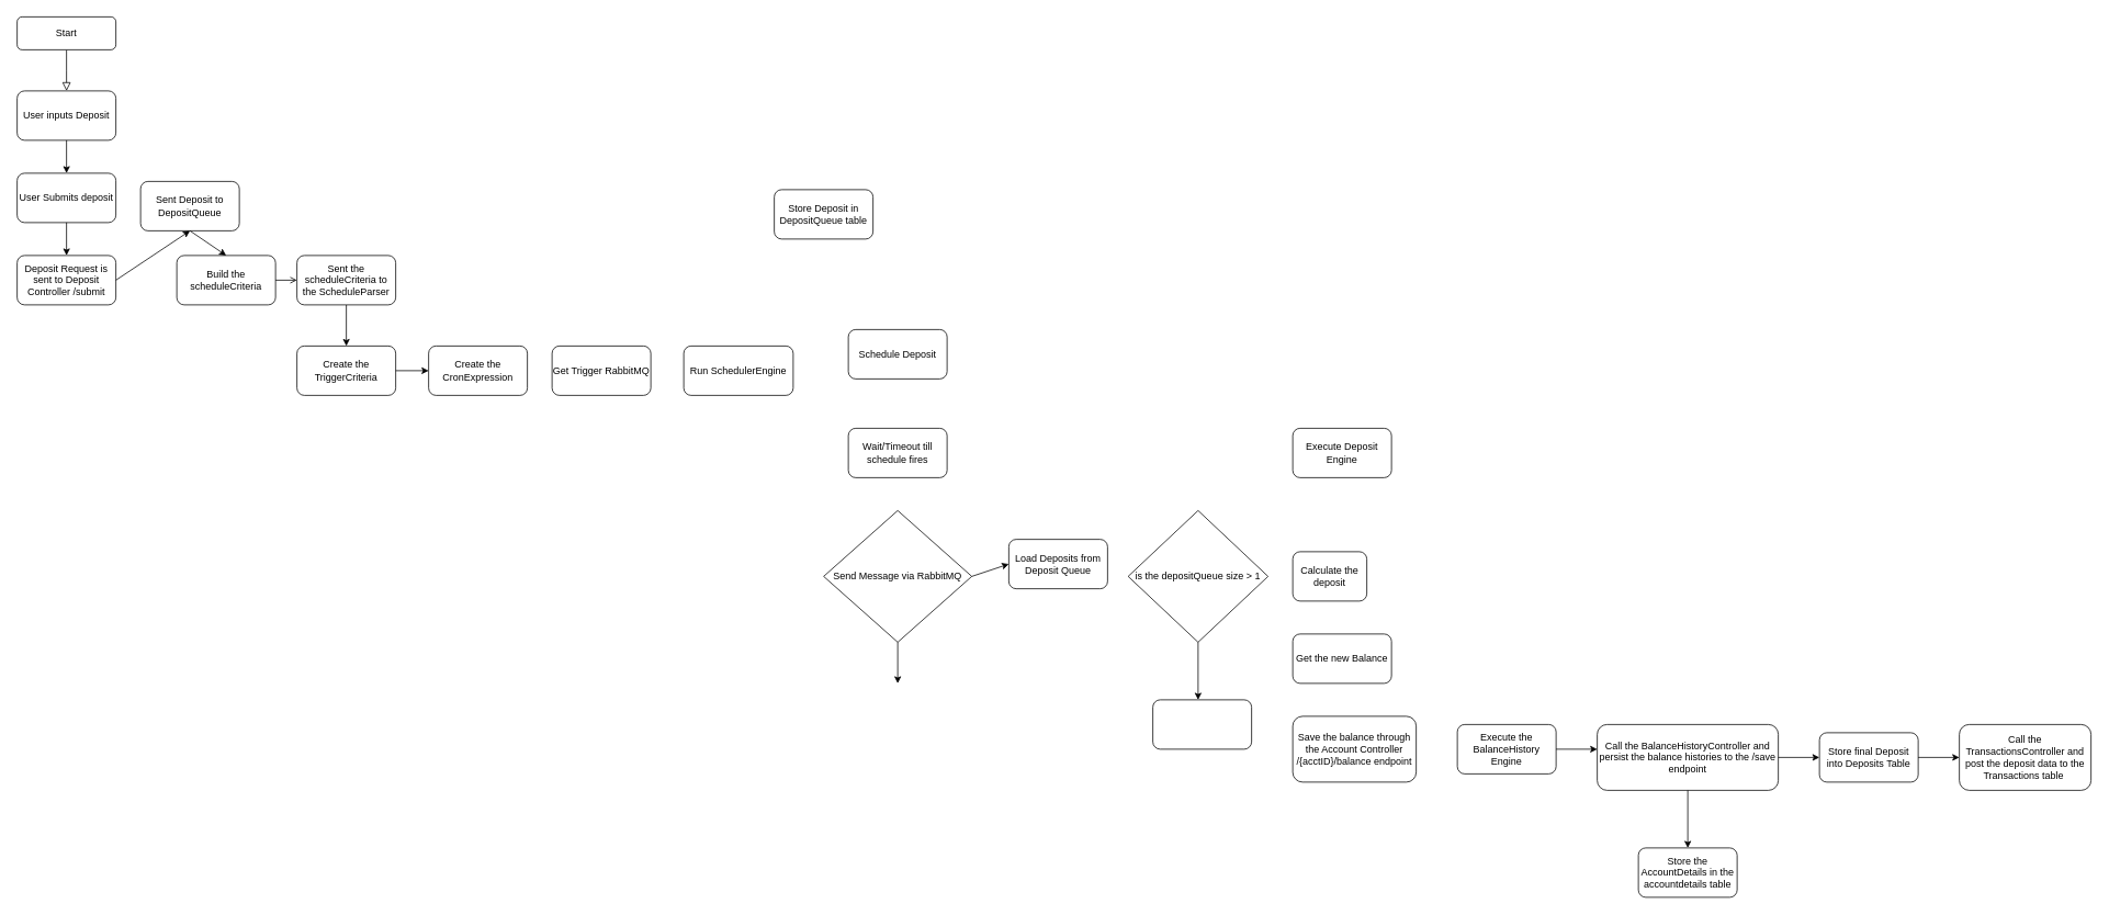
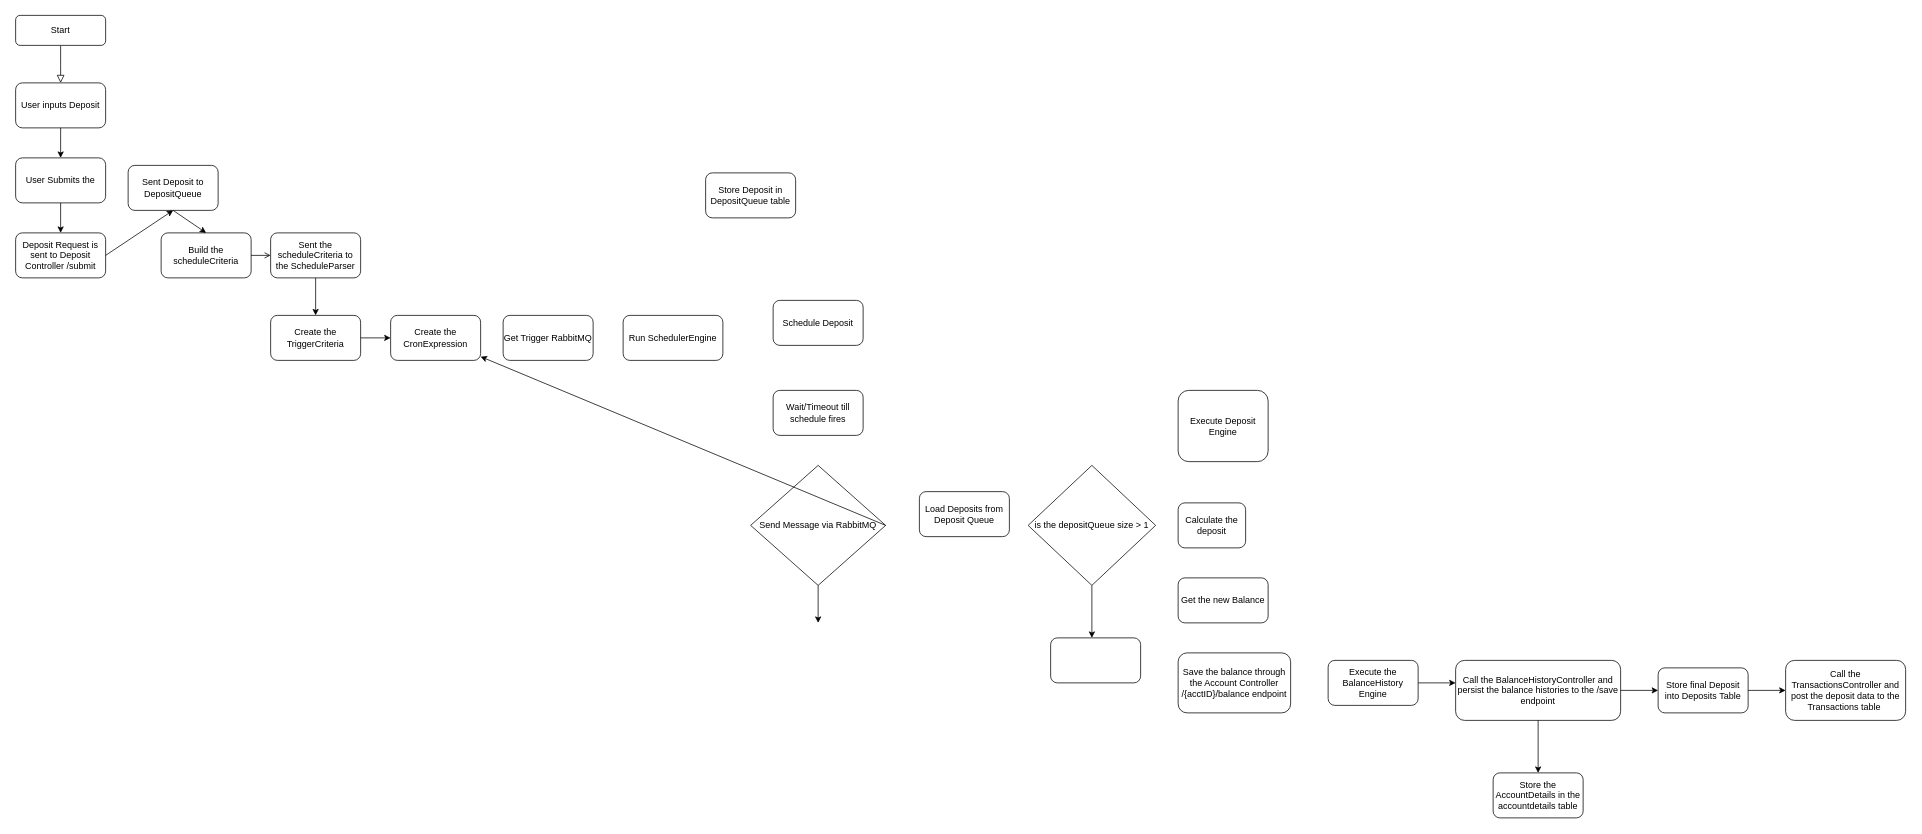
  <mxCell id="0" />
  <mxCell id="1" parent="0" />
  <mxCell id="2" value="" style="rounded=0;html=1;jettySize=auto;orthogonalLoop=1;fontSize=11;endArrow=block;endFill=0;endSize=8;strokeWidth=1;shadow=0;labelBackgroundColor=none;edgeStyle=orthogonalEdgeStyle;" parent="1" source="3" edge="1"><mxGeometry relative="1" as="geometry"><mxPoint x="80" y="110" as="targetPoint" /></mxGeometry></mxCell>
  <mxCell id="3" value="Start" style="rounded=1;whiteSpace=wrap;html=1;fontSize=12;glass=0;strokeWidth=1;shadow=0;" parent="1" vertex="1"><mxGeometry x="20" y="20" width="120" height="40" as="geometry" /></mxCell>
  <mxCell id="4" value="User inputs Deposit" style="rounded=1;whiteSpace=wrap;html=1;" parent="1" vertex="1"><mxGeometry x="20" y="110" width="120" height="60" as="geometry" /></mxCell>
  <mxCell id="5" value="" style="endArrow=classic;html=1;rounded=0;exitX=0.5;exitY=1;exitDx=0;exitDy=0;" parent="1" source="4" edge="1"><mxGeometry width="50" height="50" relative="1" as="geometry"><mxPoint x="140" y="260" as="sourcePoint" /><mxPoint x="80" y="210" as="targetPoint" /></mxGeometry></mxCell>
- <mxCell id="6" value="User Submits deposit" style="rounded=1;whiteSpace=wrap;html=1;" parent="1" vertex="1"><mxGeometry x="20" y="210" width="120" height="60" as="geometry" /></mxCell>
+ <mxCell id="6" value="User Submits the" style="rounded=1;whiteSpace=wrap;html=1;" parent="1" vertex="1"><mxGeometry x="20" y="210" width="120" height="60" as="geometry" /></mxCell>
  <mxCell id="7" value="" style="endArrow=classic;html=1;rounded=0;exitX=0.5;exitY=1;exitDx=0;exitDy=0;" parent="1" source="6" edge="1"><mxGeometry width="50" height="50" relative="1" as="geometry"><mxPoint x="140" y="260" as="sourcePoint" /><mxPoint x="80" y="310" as="targetPoint" /></mxGeometry></mxCell>
  <mxCell id="8" value="Deposit Request is sent to Deposit Controller /submit" style="rounded=1;whiteSpace=wrap;html=1;" parent="1" vertex="1"><mxGeometry x="20" y="310" width="120" height="60" as="geometry" /></mxCell>
  <mxCell id="9" value="Build the scheduleCriteria" style="rounded=1;whiteSpace=wrap;html=1;" parent="1" vertex="1"><mxGeometry x="214" y="310" width="120" height="60" as="geometry" /></mxCell>
  <mxCell id="10" value="" style="edgeStyle=orthogonalEdgeStyle;rounded=0;orthogonalLoop=1;jettySize=auto;html=1;" parent="1" source="11" target="12" edge="1"><mxGeometry relative="1" as="geometry" /></mxCell>
  <mxCell id="11" value="Sent the scheduleCriteria to the ScheduleParser" style="rounded=1;whiteSpace=wrap;html=1;" parent="1" vertex="1"><mxGeometry x="360" y="310" width="120" height="60" as="geometry" /></mxCell>
  <mxCell id="12" value="Create the TriggerCriteria" style="rounded=1;whiteSpace=wrap;html=1;" parent="1" vertex="1"><mxGeometry x="360" y="420" width="120" height="60" as="geometry" /></mxCell>
  <mxCell id="13" value="" style="endArrow=classic;html=1;rounded=0;exitX=1;exitY=0.5;exitDx=0;exitDy=0;" parent="1" source="12" edge="1"><mxGeometry width="50" height="50" relative="1" as="geometry"><mxPoint x="270" y="370" as="sourcePoint" /><mxPoint x="520" y="450" as="targetPoint" /></mxGeometry></mxCell>
  <mxCell id="14" value="Create the CronExpression" style="rounded=1;whiteSpace=wrap;html=1;" parent="1" vertex="1"><mxGeometry x="520" y="420" width="120" height="60" as="geometry" /></mxCell>
  <mxCell id="15" value="Run SchedulerEngine" style="rounded=1;whiteSpace=wrap;html=1;" parent="1" vertex="1"><mxGeometry x="830" y="420" width="133" height="60" as="geometry" /></mxCell>
  <mxCell id="16" value="Get Trigger RabbitMQ" style="rounded=1;whiteSpace=wrap;html=1;" parent="1" vertex="1"><mxGeometry x="670" y="420" width="120" height="60" as="geometry" /></mxCell>
  <mxCell id="17" value="Sent Deposit to DepositQueue" style="rounded=1;whiteSpace=wrap;html=1;" parent="1" vertex="1"><mxGeometry x="170" y="220" width="120" height="60" as="geometry" /></mxCell>
  <mxCell id="18" value="Call the TransactionsController and post the deposit data to the Transactions table&amp;nbsp;" style="rounded=1;whiteSpace=wrap;html=1;" parent="1" vertex="1"><mxGeometry x="2380" y="880" width="160" height="80" as="geometry" /></mxCell>
  <mxCell id="19" value="" style="endArrow=classic;html=1;rounded=0;exitX=1;exitY=0.5;exitDx=0;exitDy=0;entryX=0.5;entryY=1;entryDx=0;entryDy=0;" parent="1" source="8" target="17" edge="1"><mxGeometry width="50" height="50" relative="1" as="geometry"><mxPoint x="460" y="430" as="sourcePoint" /><mxPoint x="510" y="380" as="targetPoint" /></mxGeometry></mxCell>
  <mxCell id="20" value="" style="endArrow=classic;html=1;rounded=0;exitX=0.5;exitY=1;exitDx=0;exitDy=0;entryX=0.5;entryY=0;entryDx=0;entryDy=0;" parent="1" source="17" target="9" edge="1"><mxGeometry width="50" height="50" relative="1" as="geometry"><mxPoint x="460" y="430" as="sourcePoint" /><mxPoint x="510" y="380" as="targetPoint" /></mxGeometry></mxCell>
  <mxCell id="21" value="" style="endArrow=open;html=1;rounded=0;entryX=0;entryY=0.5;entryDx=0;entryDy=0;exitX=1;exitY=0.5;exitDx=0;exitDy=0;" parent="1" source="9" target="11" edge="1"><mxGeometry width="50" height="50" relative="1" as="geometry"><mxPoint x="460" y="430" as="sourcePoint" /><mxPoint x="510" y="380" as="targetPoint" /></mxGeometry></mxCell>
  <mxCell id="22" value="Schedule Deposit" style="rounded=1;whiteSpace=wrap;html=1;" parent="1" vertex="1"><mxGeometry x="1030" y="400" width="120" height="60" as="geometry" /></mxCell>
  <mxCell id="23" value="Wait/Timeout till schedule fires" style="rounded=1;whiteSpace=wrap;html=1;" parent="1" vertex="1"><mxGeometry x="1030" y="520" width="120" height="60" as="geometry" /></mxCell>
  <mxCell id="24" value="Send Message via RabbitMQ" style="rhombus;whiteSpace=wrap;html=1;" parent="1" vertex="1"><mxGeometry x="1000" y="620" width="180" height="160" as="geometry" /></mxCell>
  <mxCell id="25" value="Calculate the deposit" style="rounded=1;whiteSpace=wrap;html=1;" parent="1" vertex="1"><mxGeometry x="1570" y="670" width="90" height="60" as="geometry" /></mxCell>
  <mxCell id="26" value="Load Deposits from Deposit Queue" style="rounded=1;whiteSpace=wrap;html=1;" parent="1" vertex="1"><mxGeometry x="1225" y="655" width="120" height="60" as="geometry" /></mxCell>
- <mxCell id="27" value="" style="endArrow=classic;html=1;rounded=0;entryX=0;entryY=0.5;entryDx=0;entryDy=0;exitX=1;exitY=0.5;exitDx=0;exitDy=0;" parent="1" source="24" target="26" edge="1"><mxGeometry width="50" height="50" relative="1" as="geometry"><mxPoint x="1150" y="780" as="sourcePoint" /><mxPoint x="1200" y="730" as="targetPoint" /></mxGeometry></mxCell>
- <mxCell id="28" value="Execute Deposit Engine" style="rounded=1;whiteSpace=wrap;html=1;" parent="1" vertex="1"><mxGeometry x="1570" y="520" width="120" height="60" as="geometry" /></mxCell>
+ <mxCell id="27" value="" style="endArrow=classic;html=1;rounded=0;exitX=1;exitY=0.5;exitDx=0;exitDy=0;" parent="1" source="24" target="14" edge="1"><mxGeometry width="50" height="50" relative="1" as="geometry"><mxPoint x="1150" y="780" as="sourcePoint" /><mxPoint x="1200" y="730" as="targetPoint" /></mxGeometry></mxCell>
+ <mxCell id="28" value="Execute Deposit Engine" style="rounded=1;whiteSpace=wrap;html=1;" parent="1" vertex="1"><mxGeometry x="1570" y="520" width="120" height="95" as="geometry" /></mxCell>
  <mxCell id="29" value="Get the new Balance" style="rounded=1;whiteSpace=wrap;html=1;" parent="1" vertex="1"><mxGeometry x="1570" y="770" width="120" height="60" as="geometry" /></mxCell>
  <mxCell id="30" value="Save the balance through the Account Controller /{acctID}/balance endpoint" style="rounded=1;whiteSpace=wrap;html=1;" parent="1" vertex="1"><mxGeometry x="1570" y="870" width="150" height="80" as="geometry" /></mxCell>
  <mxCell id="31" value="Execute the BalanceHistory Engine" style="rounded=1;whiteSpace=wrap;html=1;" parent="1" vertex="1"><mxGeometry x="1770" y="880" width="120" height="60" as="geometry" /></mxCell>
  <mxCell id="32" value="" style="endArrow=classic;html=1;rounded=0;exitX=1;exitY=0.5;exitDx=0;exitDy=0;" parent="1" source="31" edge="1"><mxGeometry width="50" height="50" relative="1" as="geometry"><mxPoint x="1610" y="840" as="sourcePoint" /><mxPoint x="1940" y="910" as="targetPoint" /></mxGeometry></mxCell>
  <mxCell id="33" value="Call the BalanceHistoryController and persist the balance histories to the /save endpoint" style="rounded=1;whiteSpace=wrap;html=1;" parent="1" vertex="1"><mxGeometry x="1940" y="880" width="220" height="80" as="geometry" /></mxCell>
  <mxCell id="34" value="" style="endArrow=classic;html=1;rounded=0;exitX=1;exitY=0.5;exitDx=0;exitDy=0;" parent="1" source="33" edge="1"><mxGeometry width="50" height="50" relative="1" as="geometry"><mxPoint x="2180" y="1010" as="sourcePoint" /><mxPoint x="2210" y="920" as="targetPoint" /></mxGeometry></mxCell>
  <mxCell id="35" value="Store final Deposit into Deposits Table" style="rounded=1;whiteSpace=wrap;html=1;" parent="1" vertex="1"><mxGeometry x="2210" y="890" width="120" height="60" as="geometry" /></mxCell>
  <mxCell id="36" value="" style="endArrow=classic;html=1;rounded=0;exitX=0.5;exitY=1;exitDx=0;exitDy=0;" parent="1" source="24" edge="1"><mxGeometry width="50" height="50" relative="1" as="geometry"><mxPoint x="1180" y="580" as="sourcePoint" /><mxPoint x="1090" y="830" as="targetPoint" /></mxGeometry></mxCell>
  <mxCell id="37" value="Store Deposit in DepositQueue table" style="rounded=1;whiteSpace=wrap;html=1;" parent="1" vertex="1"><mxGeometry x="940" y="230" width="120" height="60" as="geometry" /></mxCell>
  <mxCell id="38" value="" style="endArrow=classic;html=1;rounded=0;exitX=1;exitY=0.5;exitDx=0;exitDy=0;" parent="1" source="35" edge="1"><mxGeometry width="50" height="50" relative="1" as="geometry"><mxPoint x="2150" y="870" as="sourcePoint" /><mxPoint x="2380" y="920" as="targetPoint" /></mxGeometry></mxCell>
  <mxCell id="39" value="is the depositQueue size &amp;gt; 1" style="rhombus;whiteSpace=wrap;html=1;" parent="1" vertex="1"><mxGeometry x="1370" y="620" width="170" height="160" as="geometry" /></mxCell>
  <mxCell id="40" value="" style="endArrow=classic;html=1;rounded=0;exitX=0.5;exitY=1;exitDx=0;exitDy=0;" parent="1" source="33" edge="1"><mxGeometry width="50" height="50" relative="1" as="geometry"><mxPoint x="2250" y="1010" as="sourcePoint" /><mxPoint x="2050" y="1030" as="targetPoint" /></mxGeometry></mxCell>
  <mxCell id="41" value="Store the AccountDetails in the accountdetails table" style="rounded=1;whiteSpace=wrap;html=1;" parent="1" vertex="1"><mxGeometry x="1990" y="1030" width="120" height="60" as="geometry" /></mxCell>
  <mxCell id="42" value="" style="endArrow=classic;html=1;rounded=0;exitX=0.5;exitY=1;exitDx=0;exitDy=0;" parent="1" source="39" edge="1"><mxGeometry width="50" height="50" relative="1" as="geometry"><mxPoint x="1670" y="780" as="sourcePoint" /><mxPoint x="1455" y="850" as="targetPoint" /></mxGeometry></mxCell>
  <mxCell id="43" value="" style="rounded=1;whiteSpace=wrap;html=1;" vertex="1" parent="1"><mxGeometry x="1400" y="850" width="120" height="60" as="geometry" /></mxCell>
